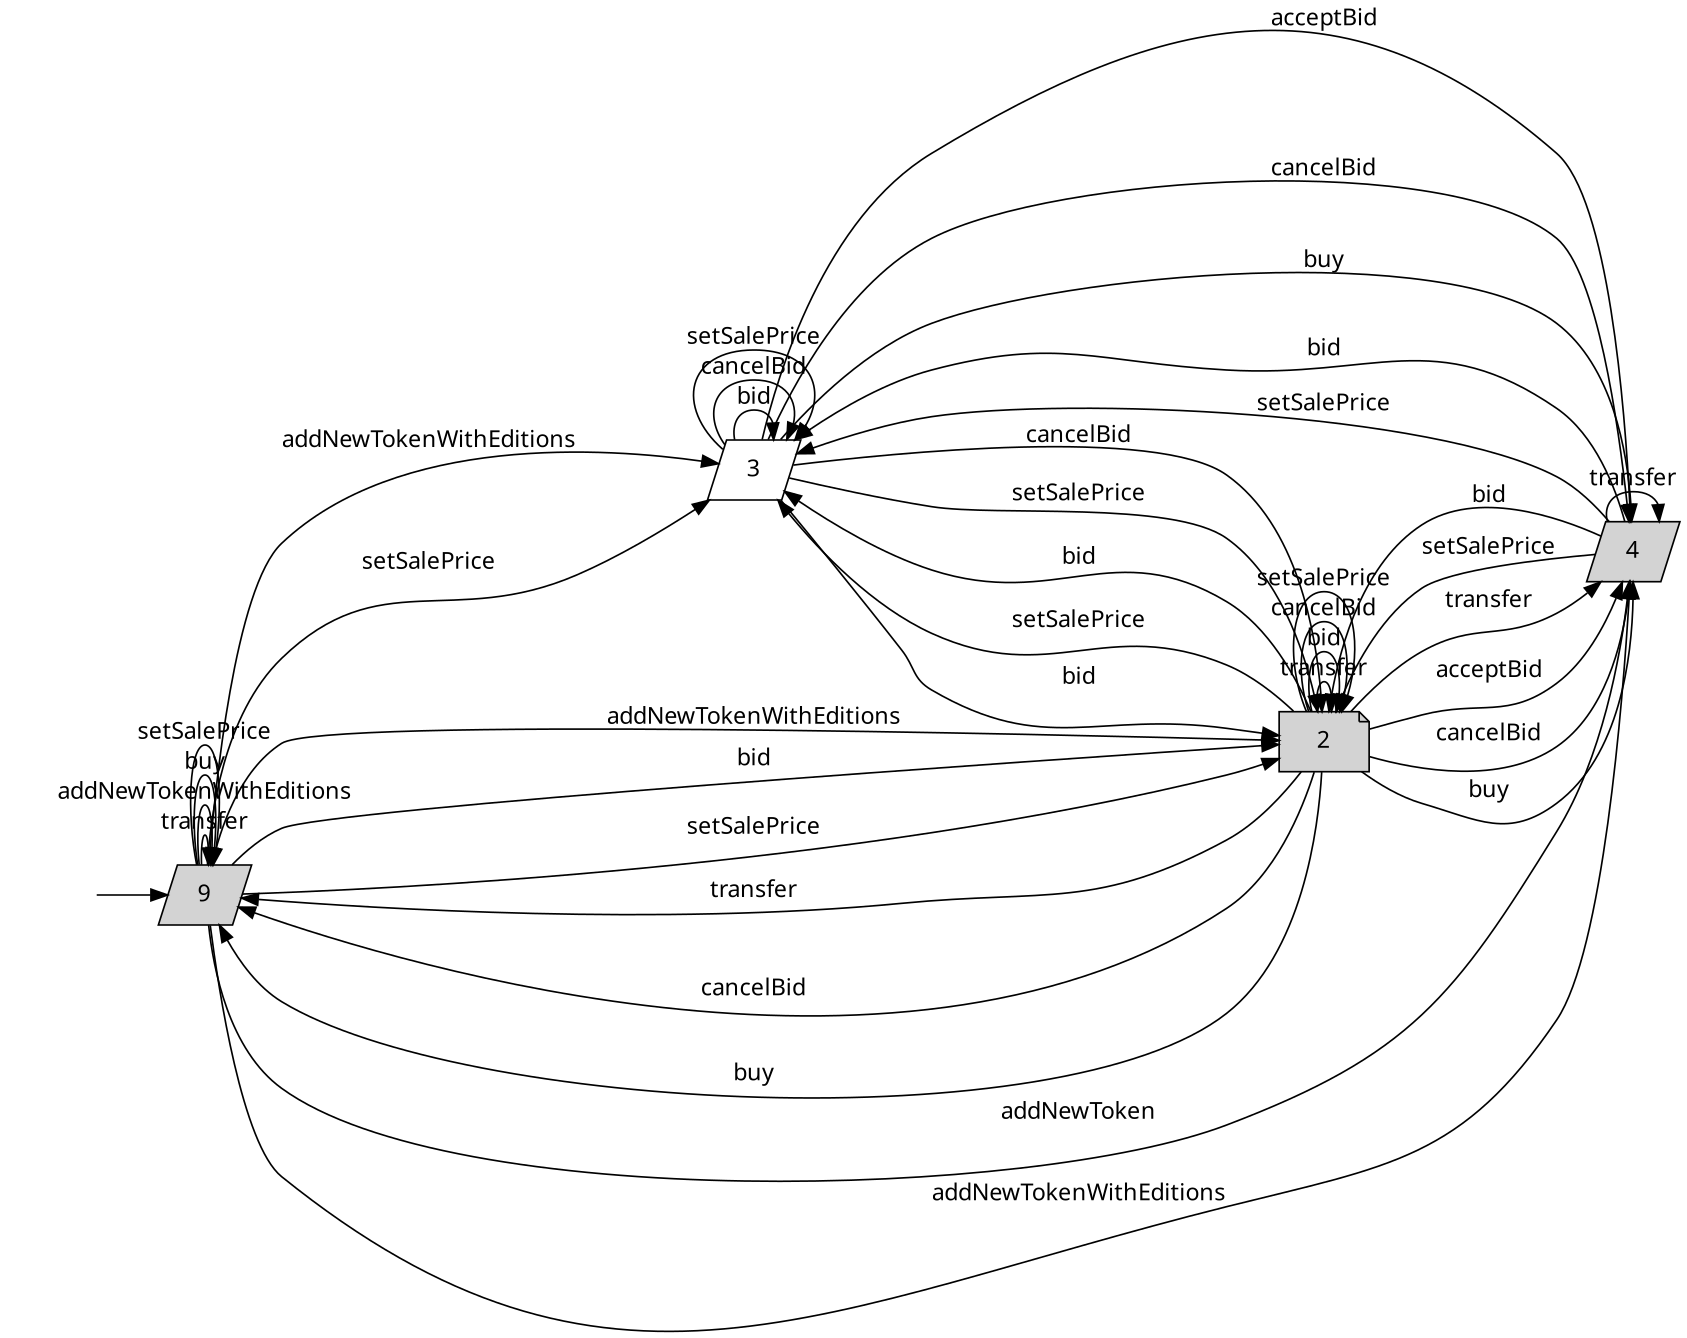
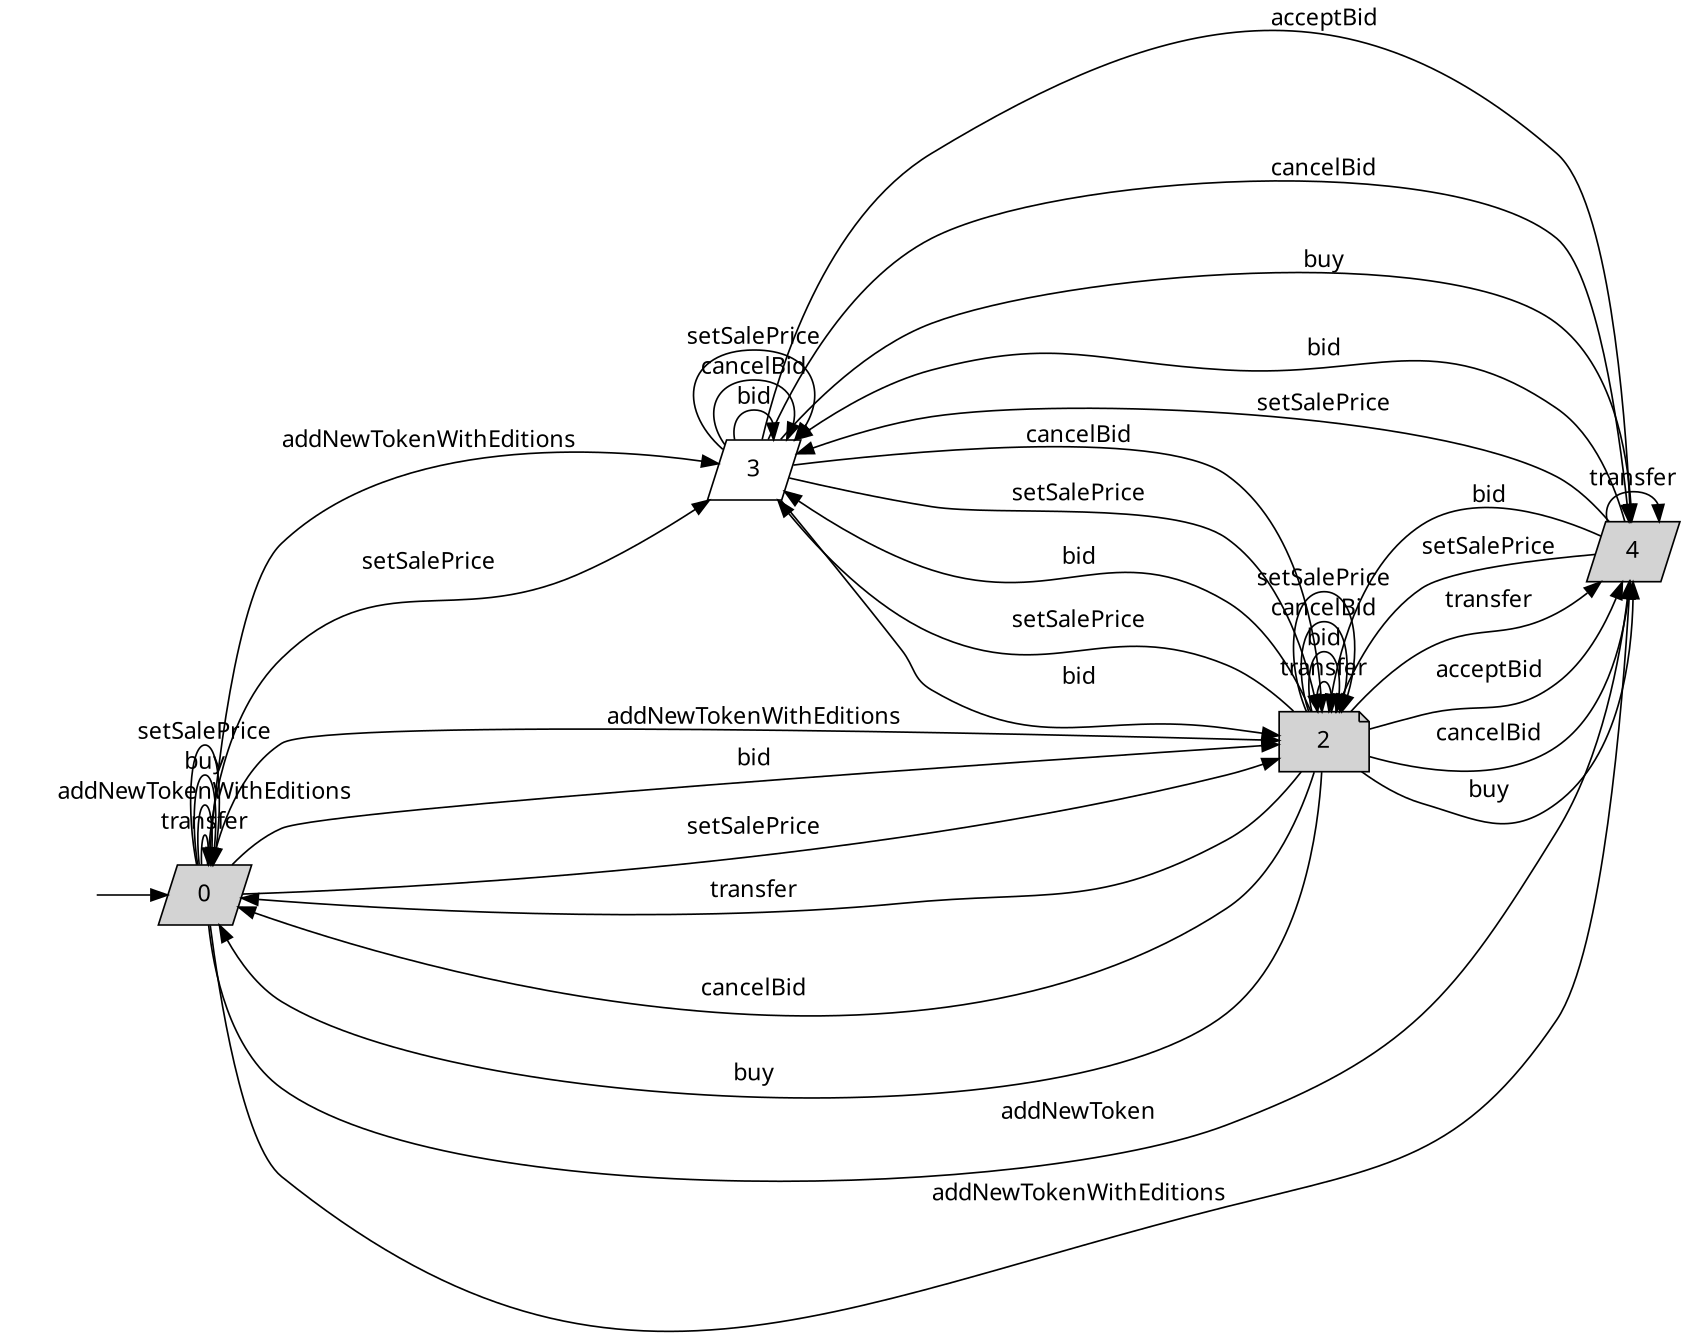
  digraph {
    fontname="Noto Sans"
    rankdir=LR
    node [fillcolor=lightgrey fontname="Noto Sans" shape=parallelogram style=filled]
    edge [fontname="Noto Sans"]
    "" [fillcolor=white shape=plaintext]
-   n2 [label=9]
+   n2 [label=0]
    n3 [fillcolor=white label=3]
    n4 [label=2 shape=note]
    n5 [label=4]
    "" -> n2
    n2 -> n2 [label=transfer]
    n2 -> n2 [label=addNewTokenWithEditions]
    n2 -> n2 [label=buy]
    n2 -> n2 [label=setSalePrice]
    n2 -> n3 [label=addNewTokenWithEditions]
    n2 -> n3 [label=setSalePrice]
    n2 -> n4 [label=addNewTokenWithEditions]
    n2 -> n4 [label=bid]
    n2 -> n4 [label=setSalePrice]
    n2 -> n5 [label=addNewToken]
    n2 -> n5 [label=addNewTokenWithEditions]
    n3 -> n3 [label=bid]
    n3 -> n3 [label=cancelBid]
    n3 -> n3 [label=setSalePrice]
    n3 -> n4 [label=bid]
    n3 -> n4 [label=cancelBid]
    n3 -> n4 [label=setSalePrice]
    n3 -> n5 [label=acceptBid]
    n3 -> n5 [label=cancelBid]
    n3 -> n5 [label=buy]
    n4 -> n2 [label=transfer]
    n4 -> n2 [label=cancelBid]
    n4 -> n2 [label=buy]
    n4 -> n3 [label=bid]
    n4 -> n3 [label=setSalePrice]
    n4 -> n4 [label=transfer]
    n4 -> n4 [label=bid]
    n4 -> n4 [label=cancelBid]
    n4 -> n4 [label=setSalePrice]
    n4 -> n5 [label=transfer]
    n4 -> n5 [label=acceptBid]
    n4 -> n5 [label=cancelBid]
    n4 -> n5 [label=buy]
    n5 -> n3 [label=bid]
    n5 -> n3 [label=setSalePrice]
    n5 -> n4 [label=bid]
    n5 -> n4 [label=setSalePrice]
    n5 -> n5 [label=transfer]
  }
